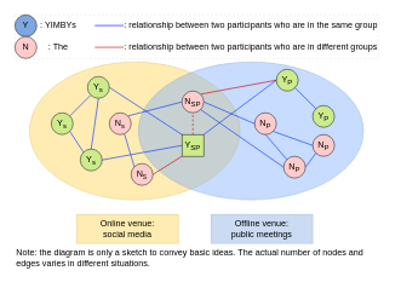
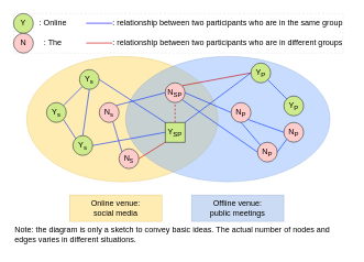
  <mxCell id="0" />
  <mxCell id="1" parent="0" />
  <mxCell id="2" value="" style="ellipse;whiteSpace=wrap;html=1;fillColor=#FFD966;strokeColor=#d6b656;opacity=50;" parent="1" vertex="1"><mxGeometry x="40" y="85" width="290" height="190" as="geometry" /></mxCell>
  <mxCell id="3" value="" style="ellipse;whiteSpace=wrap;html=1;fillColor=#74a7fe;strokeColor=#6c8ebf;opacity=40;" parent="1" vertex="1"><mxGeometry x="190" y="85" width="310" height="190" as="geometry" /></mxCell>
  <mxCell id="4" style="orthogonalLoop=1;jettySize=auto;html=1;exitX=0;exitY=1;exitDx=0;exitDy=0;entryX=1;entryY=0;entryDx=0;entryDy=0;startArrow=none;startFill=0;endArrow=none;endFill=0;strokeColor=#0433ff;" parent="1" source="5" target="7" edge="1"><mxGeometry relative="1" as="geometry" /></mxCell>
  <mxCell id="5" value="Y&lt;sub&gt;s&lt;/sub&gt;" style="ellipse;whiteSpace=wrap;html=1;aspect=fixed;fillColor=#cdeb8b;strokeColor=#36393d;" parent="1" vertex="1"><mxGeometry x="120" y="105" width="30" height="30" as="geometry" /></mxCell>
  <mxCell id="6" style="orthogonalLoop=1;jettySize=auto;html=1;exitX=1;exitY=1;exitDx=0;exitDy=0;entryX=0;entryY=0;entryDx=0;entryDy=0;endArrow=none;endFill=0;strokeColor=#0433ff;" parent="1" source="7" target="8" edge="1"><mxGeometry relative="1" as="geometry" /></mxCell>
  <mxCell id="7" value="Y&lt;sub&gt;s&lt;/sub&gt;" style="ellipse;whiteSpace=wrap;html=1;aspect=fixed;fillColor=#cdeb8b;strokeColor=#36393d;" parent="1" vertex="1"><mxGeometry x="70" y="155" width="30" height="30" as="geometry" /></mxCell>
  <mxCell id="8" value="Y&lt;sub&gt;s&lt;/sub&gt;" style="ellipse;whiteSpace=wrap;html=1;aspect=fixed;fillColor=#cdeb8b;strokeColor=#36393d;" parent="1" vertex="1"><mxGeometry x="110" y="205" width="30" height="30" as="geometry" /></mxCell>
  <mxCell id="9" value="Y&lt;sub&gt;P&lt;/sub&gt;" style="ellipse;whiteSpace=wrap;html=1;aspect=fixed;fillColor=#cdeb8b;strokeColor=#36393d;" parent="1" vertex="1"><mxGeometry x="380" y="95" width="30" height="30" as="geometry" /></mxCell>
  <mxCell id="10" value="Y&lt;sub&gt;P&lt;/sub&gt;" style="ellipse;whiteSpace=wrap;html=1;aspect=fixed;fillColor=#cdeb8b;strokeColor=#36393d;" parent="1" vertex="1"><mxGeometry x="430" y="145" width="30" height="30" as="geometry" /></mxCell>
  <mxCell id="11" value="Y&lt;sub&gt;SP&lt;/sub&gt;" style="whiteSpace=wrap;html=1;aspect=fixed;fillColor=#cdeb8b;strokeColor=#36393d;rounded=0;" parent="1" vertex="1"><mxGeometry x="250" y="185" width="30" height="30" as="geometry" /></mxCell>
  <mxCell id="12" style="orthogonalLoop=1;jettySize=auto;html=1;exitX=1;exitY=0;exitDx=0;exitDy=0;entryX=0;entryY=0.5;entryDx=0;entryDy=0;endArrow=none;endFill=0;strokeColor=#0433ff;" parent="1" source="13" target="15" edge="1"><mxGeometry relative="1" as="geometry" /></mxCell>
  <mxCell id="13" value="N&lt;sub&gt;s&lt;/sub&gt;" style="ellipse;whiteSpace=wrap;html=1;aspect=fixed;fillColor=#ffcccc;strokeColor=#36393d;" parent="1" vertex="1"><mxGeometry x="150" y="155" width="30" height="30" as="geometry" /></mxCell>
  <mxCell id="14" style="orthogonalLoop=1;jettySize=auto;html=1;exitX=1;exitY=0;exitDx=0;exitDy=0;entryX=0;entryY=0.5;entryDx=0;entryDy=0;endArrow=none;endFill=0;strokeColor=#CC0000;" parent="1" source="15" target="9" edge="1"><mxGeometry relative="1" as="geometry" /></mxCell>
  <mxCell id="15" value="N&lt;sub&gt;SP&lt;/sub&gt;" style="ellipse;whiteSpace=wrap;html=1;aspect=fixed;fillColor=#ffcccc;strokeColor=#36393d;" parent="1" vertex="1"><mxGeometry x="250" y="125" width="30" height="30" as="geometry" /></mxCell>
  <mxCell id="16" value="N&lt;sub&gt;P&lt;/sub&gt;" style="ellipse;whiteSpace=wrap;html=1;aspect=fixed;fillColor=#ffcccc;strokeColor=#36393d;" parent="1" vertex="1"><mxGeometry x="350" y="155" width="30" height="30" as="geometry" /></mxCell>
  <mxCell id="17" value="N&lt;sub&gt;P&lt;/sub&gt;" style="ellipse;whiteSpace=wrap;html=1;aspect=fixed;fillColor=#ffcccc;strokeColor=#36393d;" parent="1" vertex="1"><mxGeometry x="430" y="185" width="30" height="30" as="geometry" /></mxCell>
  <mxCell id="18" value="N&lt;sub&gt;P&lt;/sub&gt;" style="ellipse;whiteSpace=wrap;html=1;aspect=fixed;fillColor=#ffcccc;strokeColor=#36393d;" parent="1" vertex="1"><mxGeometry x="390" y="215" width="30" height="30" as="geometry" /></mxCell>
  <mxCell id="19" style="orthogonalLoop=1;jettySize=auto;html=1;exitX=1;exitY=0.5;exitDx=0;exitDy=0;entryX=0;entryY=1;entryDx=0;entryDy=0;endArrow=none;endFill=0;strokeColor=#CC0000;" parent="1" source="20" target="11" edge="1"><mxGeometry relative="1" as="geometry" /></mxCell>
  <mxCell id="20" value="N&lt;font size=&quot;1&quot;&gt;&lt;sub&gt;S&lt;/sub&gt;&lt;/font&gt;" style="ellipse;whiteSpace=wrap;html=1;aspect=fixed;fillColor=#ffcccc;strokeColor=#36393d;" parent="1" vertex="1"><mxGeometry x="180" y="225" width="30" height="30" as="geometry" /></mxCell>
  <mxCell id="21" value="Online venue:&lt;br&gt;social media" style="text;html=1;strokeColor=#d6b656;fillColor=#FFD966;align=center;verticalAlign=middle;whiteSpace=wrap;rounded=0;opacity=50;" parent="1" vertex="1"><mxGeometry x="105" y="295" width="140" height="40" as="geometry" /></mxCell>
  <mxCell id="22" value="Offline venue:&lt;br&gt;public meetings" style="text;html=1;strokeColor=#6c8ebf;fillColor=#7EA6E0;align=center;verticalAlign=middle;whiteSpace=wrap;rounded=0;opacity=40;" parent="1" vertex="1"><mxGeometry x="290" y="295" width="140" height="40" as="geometry" /></mxCell>
  <mxCell id="23" style="orthogonalLoop=1;jettySize=auto;html=1;exitX=0.5;exitY=1;exitDx=0;exitDy=0;entryX=0.5;entryY=0;entryDx=0;entryDy=0;startArrow=none;startFill=0;endArrow=none;endFill=0;strokeColor=#0433ff;" parent="1" source="5" target="8" edge="1"><mxGeometry relative="1" as="geometry"><mxPoint x="134" y="141" as="sourcePoint" /><mxPoint x="106" y="169" as="targetPoint" /></mxGeometry></mxCell>
  <mxCell id="24" style="orthogonalLoop=1;jettySize=auto;html=1;exitX=0;exitY=0.5;exitDx=0;exitDy=0;entryX=1;entryY=0.5;entryDx=0;entryDy=0;startArrow=none;startFill=0;endArrow=none;endFill=0;strokeColor=#0433ff;curved=1;" parent="1" source="11" target="8" edge="1"><mxGeometry relative="1" as="geometry"><mxPoint x="145" y="145" as="sourcePoint" /><mxPoint x="135" y="215" as="targetPoint" /></mxGeometry></mxCell>
  <mxCell id="25" style="orthogonalLoop=1;jettySize=auto;html=1;exitX=0;exitY=0;exitDx=0;exitDy=0;entryX=0.694;entryY=0.978;entryDx=0;entryDy=0;startArrow=none;startFill=0;endArrow=none;endFill=0;strokeColor=#0433ff;curved=1;entryPerimeter=0;" parent="1" source="20" target="13" edge="1"><mxGeometry relative="1" as="geometry"><mxPoint x="260" y="210" as="sourcePoint" /><mxPoint x="150" y="230" as="targetPoint" /></mxGeometry></mxCell>
  <mxCell id="26" style="orthogonalLoop=1;jettySize=auto;html=1;exitX=0;exitY=0.5;exitDx=0;exitDy=0;entryX=1;entryY=0.5;entryDx=0;entryDy=0;startArrow=none;startFill=0;endArrow=none;endFill=0;strokeColor=#0433ff;curved=1;" parent="1" source="16" target="15" edge="1"><mxGeometry relative="1" as="geometry"><mxPoint x="323" y="192.5" as="sourcePoint" /><mxPoint x="310" y="147.5" as="targetPoint" /></mxGeometry></mxCell>
  <mxCell id="27" style="orthogonalLoop=1;jettySize=auto;html=1;entryX=0;entryY=0.5;entryDx=0;entryDy=0;startArrow=none;startFill=0;endArrow=none;endFill=0;strokeColor=#0433ff;curved=1;exitX=1;exitY=1;exitDx=0;exitDy=0;" parent="1" source="16" edge="1"><mxGeometry relative="1" as="geometry"><mxPoint x="485" y="222" as="sourcePoint" /><mxPoint x="430" y="200" as="targetPoint" /></mxGeometry></mxCell>
  <mxCell id="28" style="orthogonalLoop=1;jettySize=auto;html=1;entryX=0;entryY=1;entryDx=0;entryDy=0;startArrow=none;startFill=0;endArrow=none;endFill=0;strokeColor=#0433ff;exitX=1;exitY=0.5;exitDx=0;exitDy=0;rounded=1;" parent="1" source="18" target="17" edge="1"><mxGeometry relative="1" as="geometry"><mxPoint x="415" y="225" as="sourcePoint" /><mxPoint x="386" y="191" as="targetPoint" /></mxGeometry></mxCell>
  <mxCell id="29" style="orthogonalLoop=1;jettySize=auto;html=1;exitX=0.5;exitY=0;exitDx=0;exitDy=0;entryX=0.5;entryY=1;entryDx=0;entryDy=0;endArrow=none;endFill=0;strokeColor=#CC0000;dashed=1;" parent="1" source="11" target="15" edge="1"><mxGeometry relative="1" as="geometry"><mxPoint x="220" y="250" as="sourcePoint" /><mxPoint x="264" y="221" as="targetPoint" /></mxGeometry></mxCell>
  <mxCell id="30" style="orthogonalLoop=1;jettySize=auto;html=1;exitX=1;exitY=0;exitDx=0;exitDy=0;entryX=0;entryY=0.5;entryDx=0;entryDy=0;endArrow=none;endFill=0;strokeColor=#0433ff;" parent="1" source="11" target="9" edge="1"><mxGeometry relative="1" as="geometry"><mxPoint x="300" y="205" as="sourcePoint" /><mxPoint x="300" y="175" as="targetPoint" /></mxGeometry></mxCell>
  <mxCell id="31" style="orthogonalLoop=1;jettySize=auto;html=1;exitX=0;exitY=0;exitDx=0;exitDy=0;entryX=1;entryY=1;entryDx=0;entryDy=0;endArrow=none;endFill=0;strokeColor=#0433ff;" parent="1" source="10" target="9" edge="1"><mxGeometry relative="1" as="geometry"><mxPoint x="286" y="199" as="sourcePoint" /><mxPoint x="390" y="120" as="targetPoint" /></mxGeometry></mxCell>
  <mxCell id="32" style="orthogonalLoop=1;jettySize=auto;html=1;entryX=0;entryY=0.5;entryDx=0;entryDy=0;startArrow=none;startFill=0;endArrow=none;endFill=0;strokeColor=#0433ff;curved=1;exitX=1;exitY=1;exitDx=0;exitDy=0;" parent="1" source="15" target="18" edge="1"><mxGeometry relative="1" as="geometry"><mxPoint x="386" y="191" as="sourcePoint" /><mxPoint x="440" y="210" as="targetPoint" /></mxGeometry></mxCell>
  <mxCell id="33" style="orthogonalLoop=1;jettySize=auto;html=1;entryX=0;entryY=0;entryDx=0;entryDy=0;startArrow=none;startFill=0;endArrow=none;endFill=0;strokeColor=#0433ff;curved=1;exitX=0.5;exitY=1;exitDx=0;exitDy=0;" parent="1" source="16" target="18" edge="1"><mxGeometry relative="1" as="geometry"><mxPoint x="406" y="211" as="sourcePoint" /><mxPoint x="460" y="230" as="targetPoint" /></mxGeometry></mxCell>
  <mxCell id="34" style="orthogonalLoop=1;jettySize=auto;html=1;exitX=1;exitY=0.5;exitDx=0;exitDy=0;entryX=0;entryY=0;entryDx=0;entryDy=0;endArrow=none;endFill=0;strokeColor=#0433ff;" parent="1" source="5" target="11" edge="1"><mxGeometry relative="1" as="geometry"><mxPoint x="186" y="169" as="sourcePoint" /><mxPoint x="260" y="150" as="targetPoint" /></mxGeometry></mxCell>
  <mxCell id="35" value="&lt;div style=&quot;&quot;&gt;Note: the diagram is only a sketch to convey basic ideas. The actual number of nodes and edges varies in different situations.&lt;/div&gt;" style="text;html=1;strokeColor=none;fillColor=none;align=left;verticalAlign=middle;whiteSpace=wrap;rounded=0;" parent="1" vertex="1"><mxGeometry x="20" y="335" width="500" height="40" as="geometry" /></mxCell>
  <mxCell id="36" value="" style="rounded=0;whiteSpace=wrap;html=1;strokeColor=#E6E6E6;dashed=1;" parent="1" vertex="1"><mxGeometry x="20" y="20" width="500" height="60" as="geometry" /></mxCell>
- <mxCell id="37" value="Y" style="ellipse;whiteSpace=wrap;html=1;aspect=fixed;fillColor=#7ea6e0;strokeColor=#36393d;" parent="1" vertex="1"><mxGeometry x="20" y="20" width="30" height="30" as="geometry" /></mxCell>
+ <mxCell id="37" value="Y" style="ellipse;whiteSpace=wrap;html=1;aspect=fixed;fillColor=#cdeb8b;strokeColor=#36393d;" parent="1" vertex="1"><mxGeometry x="20" y="20" width="30" height="30" as="geometry" /></mxCell>
  <mxCell id="38" value="N" style="ellipse;whiteSpace=wrap;html=1;aspect=fixed;fillColor=#ffcccc;strokeColor=#36393d;" parent="1" vertex="1"><mxGeometry x="20" y="50" width="30" height="30" as="geometry" /></mxCell>
- <mxCell id="39" value=": YIMBYs" style="text;html=1;strokeColor=none;fillColor=none;align=center;verticalAlign=middle;whiteSpace=wrap;rounded=0;" parent="1" vertex="1"><mxGeometry x="50" y="20" width="60" height="30" as="geometry" /></mxCell>
+ <mxCell id="39" value=": Online" style="text;html=1;strokeColor=none;fillColor=none;align=center;verticalAlign=middle;whiteSpace=wrap;rounded=0;" parent="1" vertex="1"><mxGeometry x="50" y="20" width="60" height="30" as="geometry" /></mxCell>
  <mxCell id="40" value=": The" style="text;html=1;strokeColor=none;fillColor=none;align=center;verticalAlign=middle;whiteSpace=wrap;rounded=0;" parent="1" vertex="1"><mxGeometry x="50" y="50" width="60" height="30" as="geometry" /></mxCell>
  <mxCell id="41" value="" style="endArrow=none;html=1;rounded=0;entryX=0.714;entryY=0.333;entryDx=0;entryDy=0;entryPerimeter=0;strokeColor=#CC0000;" parent="1" edge="1"><mxGeometry width="50" height="50" relative="1" as="geometry"><mxPoint x="130" y="64.73" as="sourcePoint" /><mxPoint x="169.94" y="64.71" as="targetPoint" /></mxGeometry></mxCell>
  <mxCell id="42" value="" style="endArrow=none;html=1;rounded=0;entryX=0.714;entryY=0.333;entryDx=0;entryDy=0;entryPerimeter=0;strokeColor=#0000FF;" parent="1" edge="1"><mxGeometry width="50" height="50" relative="1" as="geometry"><mxPoint x="130" y="34.73" as="sourcePoint" /><mxPoint x="169.94" y="34.71" as="targetPoint" /></mxGeometry></mxCell>
  <mxCell id="43" value=": relationship between two participants who are in the same group" style="text;html=1;strokeColor=none;fillColor=none;align=center;verticalAlign=middle;whiteSpace=wrap;rounded=0;" parent="1" vertex="1"><mxGeometry x="160" y="20" width="370" height="30" as="geometry" /></mxCell>
  <mxCell id="44" value=": relationship between two participants who are in different groups" style="text;html=1;strokeColor=none;fillColor=none;align=center;verticalAlign=middle;whiteSpace=wrap;rounded=0;" parent="1" vertex="1"><mxGeometry x="160" y="50" width="370" height="30" as="geometry" /></mxCell>
